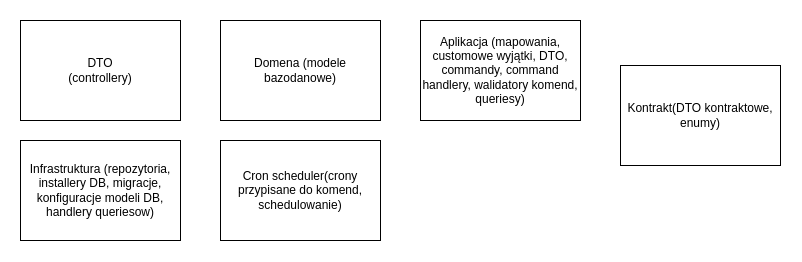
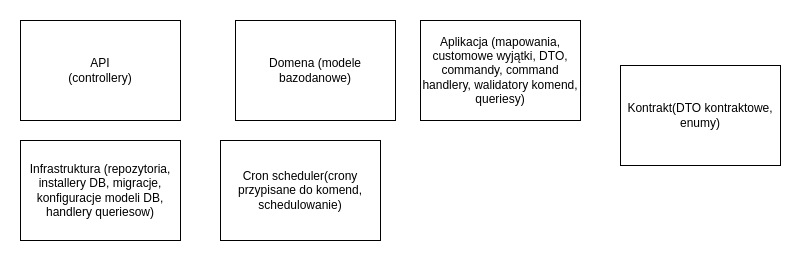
  <mxCell id="0" />
  <mxCell id="1" parent="0" />
- <mxCell id="2" value="DTO&lt;br&gt;(controllery)" style="rounded=0;whiteSpace=wrap;html=1;" vertex="1" parent="1"><mxGeometry x="20" y="20" width="160" height="100" as="geometry" /></mxCell>
+ <mxCell id="2" value="API&lt;br&gt;(controllery)" style="rounded=0;whiteSpace=wrap;html=1;" vertex="1" parent="1"><mxGeometry x="20" y="20" width="160" height="100" as="geometry" /></mxCell>
  <mxCell id="3" value="Infrastruktura (repozytoria, installery DB, migracje, konfiguracje modeli DB, handlery queriesow)" style="rounded=0;whiteSpace=wrap;html=1;" vertex="1" parent="1"><mxGeometry x="20" y="140" width="160" height="100" as="geometry" /></mxCell>
  <mxCell id="4" value="Cron scheduler(crony przypisane do komend, schedulowanie)" style="rounded=0;whiteSpace=wrap;html=1;" vertex="1" parent="1"><mxGeometry x="220" y="140" width="160" height="100" as="geometry" /></mxCell>
- <mxCell id="5" value="Domena (modele bazodanowe)" style="rounded=0;whiteSpace=wrap;html=1;" vertex="1" parent="1"><mxGeometry x="220" y="20" width="160" height="100" as="geometry" /></mxCell>
+ <mxCell id="5" value="Domena (modele bazodanowe)" style="rounded=0;whiteSpace=wrap;html=1;" vertex="1" parent="1"><mxGeometry x="235" y="20" width="160" height="100" as="geometry" /></mxCell>
  <mxCell id="6" value="Aplikacja (mapowania, customowe wyjątki, DTO, commandy, command handlery, walidatory komend, queriesy)" style="rounded=0;whiteSpace=wrap;html=1;" vertex="1" parent="1"><mxGeometry x="420" y="20" width="160" height="100" as="geometry" /></mxCell>
  <mxCell id="7" value="Kontrakt(DTO kontraktowe, enumy)" style="rounded=0;whiteSpace=wrap;html=1;" vertex="1" parent="1"><mxGeometry x="620" y="65" width="160" height="100" as="geometry" /></mxCell>
